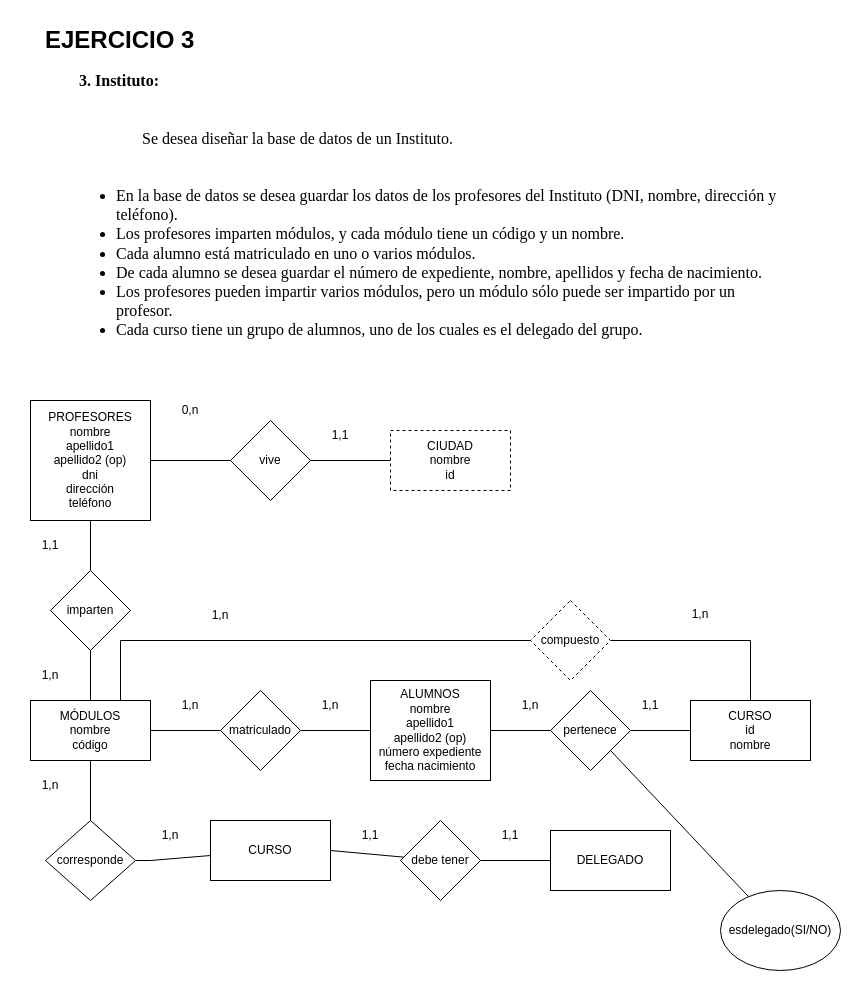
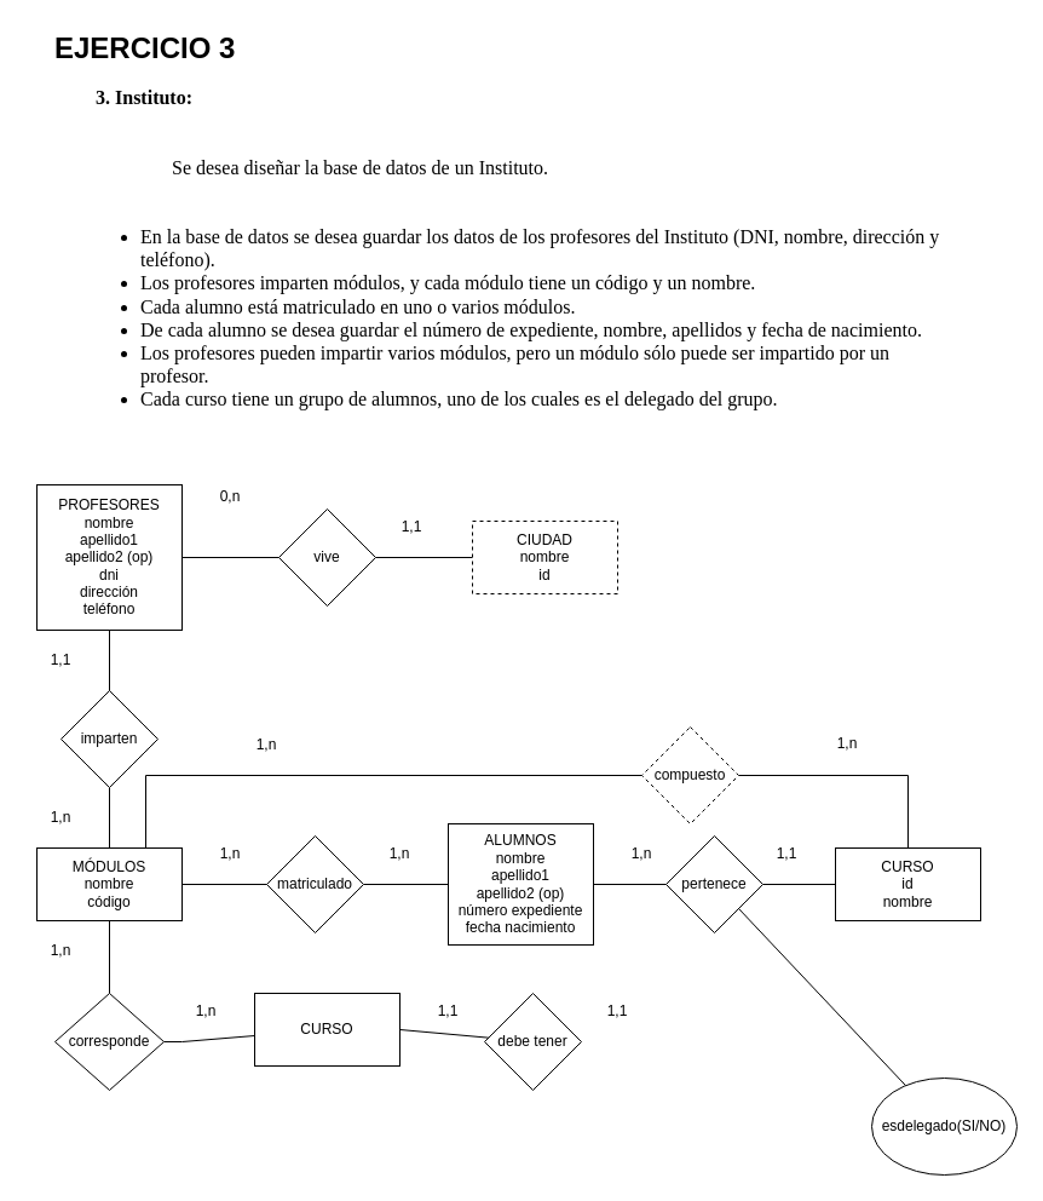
  <mxCell id="0" />
  <mxCell id="1" parent="0" />
  <mxCell id="2" value="&lt;h1&gt;EJERCICIO 3&lt;/h1&gt;&lt;ol start=&quot;3&quot; style=&quot;margin-top:0;margin-bottom:0;padding-inline-start:48px;&quot;&gt;&lt;li aria-level=&quot;1&quot; style=&quot;list-style-type: decimal; font-size: 12pt; font-family: &amp;quot;Liberation Serif&amp;quot;; color: rgb(0, 0, 0); background-color: transparent; font-weight: 700; font-style: normal; font-variant: normal; text-decoration: none; vertical-align: baseline; margin-left: 1.5pt;&quot; dir=&quot;ltr&quot;&gt;&lt;p role=&quot;presentation&quot; style=&quot;line-height:1.2;margin-top:0pt;margin-bottom:0pt;&quot; dir=&quot;ltr&quot;&gt;&lt;span style=&quot;font-size: 12pt; font-family: &amp;quot;Liberation Serif&amp;quot;; color: rgb(0, 0, 0); background-color: transparent; font-weight: 700; font-style: normal; font-variant: normal; text-decoration: none; vertical-align: baseline;&quot;&gt;Instituto:&amp;nbsp;&lt;/span&gt;&lt;/p&gt;&lt;/li&gt;&lt;/ol&gt;&lt;p&gt;&lt;b id=&quot;docs-internal-guid-e48b8a58-7fff-ed7d-64f9-67049ea9ce77&quot; style=&quot;font-weight:normal;&quot;&gt;&lt;br&gt;&lt;/b&gt;&lt;/p&gt;&lt;p style=&quot;line-height:1.2;margin-left: 72.75pt;margin-top:0pt;margin-bottom:0pt;&quot; dir=&quot;ltr&quot;&gt;&lt;span style=&quot;font-size: 12pt; font-family: &amp;quot;Liberation Serif&amp;quot;; color: rgb(0, 0, 0); background-color: transparent; font-weight: 400; font-style: normal; font-variant: normal; text-decoration: none; vertical-align: baseline;&quot;&gt;Se desea diseñar la base de datos de un Instituto.&lt;/span&gt;&lt;/p&gt;&lt;p&gt;&lt;br&gt;&lt;/p&gt;&lt;ul style=&quot;margin-top:0;margin-bottom:0;padding-inline-start:48px;&quot;&gt;&lt;li aria-level=&quot;1&quot; style=&quot;list-style-type: disc; font-size: 12pt; font-family: &amp;quot;Liberation Serif&amp;quot;; color: rgb(0, 0, 0); background-color: transparent; font-weight: 400; font-style: normal; font-variant: normal; text-decoration: none; vertical-align: baseline; margin-left: 17.25pt;&quot; dir=&quot;ltr&quot;&gt;&lt;p role=&quot;presentation&quot; style=&quot;line-height:1.2;margin-top:0pt;margin-bottom:0pt;&quot; dir=&quot;ltr&quot;&gt;&lt;span style=&quot;font-size: 12pt; font-family: &amp;quot;Liberation Serif&amp;quot;; color: rgb(0, 0, 0); background-color: transparent; font-weight: 400; font-style: normal; font-variant: normal; text-decoration: none; vertical-align: baseline;&quot;&gt;En la base de datos se desea guardar los datos de los profesores del Instituto (DNI, nombre, dirección y teléfono).&amp;nbsp;&lt;/span&gt;&lt;/p&gt;&lt;/li&gt;&lt;li aria-level=&quot;1&quot; style=&quot;list-style-type: disc; font-size: 12pt; font-family: &amp;quot;Liberation Serif&amp;quot;; color: rgb(0, 0, 0); background-color: transparent; font-weight: 400; font-style: normal; font-variant: normal; text-decoration: none; vertical-align: baseline; margin-left: 17.25pt;&quot; dir=&quot;ltr&quot;&gt;&lt;p role=&quot;presentation&quot; style=&quot;line-height:1.2;margin-top:0pt;margin-bottom:0pt;&quot; dir=&quot;ltr&quot;&gt;&lt;span style=&quot;font-size: 12pt; font-family: &amp;quot;Liberation Serif&amp;quot;; color: rgb(0, 0, 0); background-color: transparent; font-weight: 400; font-style: normal; font-variant: normal; text-decoration: none; vertical-align: baseline;&quot;&gt;Los profesores imparten módulos, y cada módulo tiene un código y un nombre.&amp;nbsp;&lt;/span&gt;&lt;/p&gt;&lt;/li&gt;&lt;li aria-level=&quot;1&quot; style=&quot;list-style-type: disc; font-size: 12pt; font-family: &amp;quot;Liberation Serif&amp;quot;; color: rgb(0, 0, 0); background-color: transparent; font-weight: 400; font-style: normal; font-variant: normal; text-decoration: none; vertical-align: baseline; margin-left: 17.25pt;&quot; dir=&quot;ltr&quot;&gt;&lt;p role=&quot;presentation&quot; style=&quot;line-height:1.2;margin-top:0pt;margin-bottom:0pt;&quot; dir=&quot;ltr&quot;&gt;&lt;span style=&quot;font-size: 12pt; font-family: &amp;quot;Liberation Serif&amp;quot;; color: rgb(0, 0, 0); background-color: transparent; font-weight: 400; font-style: normal; font-variant: normal; text-decoration: none; vertical-align: baseline;&quot;&gt;Cada alumno está matriculado en uno o varios módulos.&amp;nbsp;&lt;/span&gt;&lt;/p&gt;&lt;/li&gt;&lt;li aria-level=&quot;1&quot; style=&quot;list-style-type: disc; font-size: 12pt; font-family: &amp;quot;Liberation Serif&amp;quot;; color: rgb(0, 0, 0); background-color: transparent; font-weight: 400; font-style: normal; font-variant: normal; text-decoration: none; vertical-align: baseline; margin-left: 17.25pt;&quot; dir=&quot;ltr&quot;&gt;&lt;p role=&quot;presentation&quot; style=&quot;line-height:1.2;margin-top:0pt;margin-bottom:0pt;&quot; dir=&quot;ltr&quot;&gt;&lt;span style=&quot;font-size: 12pt; font-family: &amp;quot;Liberation Serif&amp;quot;; color: rgb(0, 0, 0); background-color: transparent; font-weight: 400; font-style: normal; font-variant: normal; text-decoration: none; vertical-align: baseline;&quot;&gt;De cada alumno se desea guardar el número de expediente, nombre, apellidos y fecha de nacimiento.&amp;nbsp;&lt;/span&gt;&lt;/p&gt;&lt;/li&gt;&lt;li aria-level=&quot;1&quot; style=&quot;list-style-type: disc; font-size: 12pt; font-family: &amp;quot;Liberation Serif&amp;quot;; color: rgb(0, 0, 0); background-color: transparent; font-weight: 400; font-style: normal; font-variant: normal; text-decoration: none; vertical-align: baseline; margin-left: 17.25pt;&quot; dir=&quot;ltr&quot;&gt;&lt;p role=&quot;presentation&quot; style=&quot;line-height:1.2;margin-top:0pt;margin-bottom:0pt;&quot; dir=&quot;ltr&quot;&gt;&lt;span style=&quot;font-size: 12pt; font-family: &amp;quot;Liberation Serif&amp;quot;; color: rgb(0, 0, 0); background-color: transparent; font-weight: 400; font-style: normal; font-variant: normal; text-decoration: none; vertical-align: baseline;&quot;&gt;Los profesores pueden impartir varios módulos, pero un módulo sólo puede ser impartido por un profesor.&amp;nbsp;&lt;/span&gt;&lt;/p&gt;&lt;/li&gt;&lt;li aria-level=&quot;1&quot; style=&quot;list-style-type: disc; font-size: 12pt; font-family: &amp;quot;Liberation Serif&amp;quot;; color: rgb(0, 0, 0); background-color: transparent; font-weight: 400; font-style: normal; font-variant: normal; text-decoration: none; vertical-align: baseline; margin-left: 17.25pt;&quot; dir=&quot;ltr&quot;&gt;&lt;p role=&quot;presentation&quot; style=&quot;line-height:1.2;margin-top:0pt;margin-bottom:0pt;&quot; dir=&quot;ltr&quot;&gt;&lt;span style=&quot;font-size: 12pt; font-family: &amp;quot;Liberation Serif&amp;quot;; color: rgb(0, 0, 0); background-color: transparent; font-weight: 400; font-style: normal; font-variant: normal; text-decoration: none; vertical-align: baseline;&quot;&gt;Cada curso tiene un grupo de alumnos, uno de los cuales es el delegado del grupo.&amp;nbsp;&lt;/span&gt;&lt;/p&gt;&lt;/li&gt;&lt;/ul&gt;" style="text;html=1;strokeColor=none;fillColor=none;spacing=5;spacingTop=-20;whiteSpace=wrap;overflow=hidden;rounded=0;" parent="1" vertex="1"><mxGeometry x="40" y="20" width="760" height="360" as="geometry" /></mxCell>
  <mxCell id="3" value="PROFESORES&lt;br&gt;nombre&lt;br&gt;apellido1&lt;br&gt;apellido2 (op)&lt;br&gt;dni&lt;br&gt;dirección&lt;br&gt;teléfono" style="rounded=0;whiteSpace=wrap;html=1;" parent="1" vertex="1"><mxGeometry x="30" y="400" width="120" height="120" as="geometry" /></mxCell>
  <mxCell id="4" value="" style="endArrow=none;html=1;rounded=0;exitX=1;exitY=0.5;exitDx=0;exitDy=0;startArrow=none;entryX=0;entryY=0.5;entryDx=0;entryDy=0;" parent="1" source="6" target="5" edge="1"><mxGeometry width="50" height="50" relative="1" as="geometry"><mxPoint x="470" y="240" as="sourcePoint" /><mxPoint x="250" y="300" as="targetPoint" /><Array as="points" /></mxGeometry></mxCell>
  <mxCell id="5" value="CIUDAD&lt;br&gt;nombre&lt;br&gt;id" style="rounded=0;whiteSpace=wrap;html=1;dashed=1;" parent="1" vertex="1"><mxGeometry x="390" y="430" width="120" height="60" as="geometry" /></mxCell>
  <mxCell id="6" value="vive" style="rhombus;whiteSpace=wrap;html=1;" parent="1" vertex="1"><mxGeometry x="230" y="420" width="80" height="80" as="geometry" /></mxCell>
  <mxCell id="7" value="" style="endArrow=none;html=1;rounded=0;exitX=1;exitY=0.5;exitDx=0;exitDy=0;entryX=0;entryY=0.5;entryDx=0;entryDy=0;" parent="1" source="3" target="6" edge="1"><mxGeometry width="50" height="50" relative="1" as="geometry"><mxPoint x="90" y="400" as="sourcePoint" /><mxPoint x="140" y="370" as="targetPoint" /><Array as="points" /></mxGeometry></mxCell>
  <mxCell id="8" value="1,1" style="text;html=1;strokeColor=none;fillColor=none;align=center;verticalAlign=middle;whiteSpace=wrap;rounded=0;" parent="1" vertex="1"><mxGeometry x="310" y="420" width="60" height="30" as="geometry" /></mxCell>
  <mxCell id="9" value="0,n" style="text;html=1;strokeColor=none;fillColor=none;align=center;verticalAlign=middle;whiteSpace=wrap;rounded=0;" parent="1" vertex="1"><mxGeometry x="160" y="395" width="60" height="30" as="geometry" /></mxCell>
  <mxCell id="10" value="" style="endArrow=none;html=1;rounded=0;exitX=0.5;exitY=1;exitDx=0;exitDy=0;startArrow=none;" parent="1" source="12" target="11" edge="1"><mxGeometry width="50" height="50" relative="1" as="geometry"><mxPoint x="470" y="450" as="sourcePoint" /><mxPoint x="90" y="720" as="targetPoint" /></mxGeometry></mxCell>
  <mxCell id="11" value="MÓDULOS&lt;br&gt;nombre&lt;br&gt;código" style="rounded=0;whiteSpace=wrap;html=1;" parent="1" vertex="1"><mxGeometry x="30" y="700" width="120" height="60" as="geometry" /></mxCell>
  <mxCell id="12" value="imparten" style="rhombus;whiteSpace=wrap;html=1;" parent="1" vertex="1"><mxGeometry x="50" y="570" width="80" height="80" as="geometry" /></mxCell>
  <mxCell id="13" value="" style="endArrow=none;html=1;rounded=0;exitX=0.5;exitY=1;exitDx=0;exitDy=0;" parent="1" source="3" target="12" edge="1"><mxGeometry width="50" height="50" relative="1" as="geometry"><mxPoint x="90" y="520" as="sourcePoint" /><mxPoint x="90" y="690" as="targetPoint" /></mxGeometry></mxCell>
  <mxCell id="14" value="1,1" style="text;html=1;strokeColor=none;fillColor=none;align=center;verticalAlign=middle;whiteSpace=wrap;rounded=0;" parent="1" vertex="1"><mxGeometry x="20" y="530" width="60" height="30" as="geometry" /></mxCell>
  <mxCell id="15" value="1,n" style="text;html=1;strokeColor=none;fillColor=none;align=center;verticalAlign=middle;whiteSpace=wrap;rounded=0;" parent="1" vertex="1"><mxGeometry x="20" y="660" width="60" height="30" as="geometry" /></mxCell>
  <mxCell id="16" value="" style="endArrow=none;html=1;rounded=0;exitX=1;exitY=0.5;exitDx=0;exitDy=0;startArrow=none;" parent="1" source="18" target="17" edge="1"><mxGeometry width="50" height="50" relative="1" as="geometry"><mxPoint x="470" y="540" as="sourcePoint" /><mxPoint x="410" y="730" as="targetPoint" /></mxGeometry></mxCell>
  <mxCell id="17" value="ALUMNOS&lt;br&gt;nombre&lt;br&gt;apellido1&lt;br&gt;apellido2 (op)&lt;br&gt;número expediente&lt;br&gt;fecha nacimiento" style="rounded=0;whiteSpace=wrap;html=1;" parent="1" vertex="1"><mxGeometry x="370" y="680" width="120" height="100" as="geometry" /></mxCell>
  <mxCell id="18" value="matriculado" style="rhombus;whiteSpace=wrap;html=1;" parent="1" vertex="1"><mxGeometry x="220" y="690" width="80" height="80" as="geometry" /></mxCell>
  <mxCell id="19" value="" style="endArrow=none;html=1;rounded=0;exitX=1;exitY=0.5;exitDx=0;exitDy=0;" parent="1" source="11" target="18" edge="1"><mxGeometry width="50" height="50" relative="1" as="geometry"><mxPoint x="150" y="730" as="sourcePoint" /><mxPoint x="350" y="730" as="targetPoint" /></mxGeometry></mxCell>
  <mxCell id="20" value="1,n" style="text;html=1;strokeColor=none;fillColor=none;align=center;verticalAlign=middle;whiteSpace=wrap;rounded=0;" parent="1" vertex="1"><mxGeometry x="160" y="690" width="60" height="30" as="geometry" /></mxCell>
  <mxCell id="21" value="1,n" style="text;html=1;strokeColor=none;fillColor=none;align=center;verticalAlign=middle;whiteSpace=wrap;rounded=0;" parent="1" vertex="1"><mxGeometry x="300" y="690" width="60" height="30" as="geometry" /></mxCell>
  <mxCell id="22" value="" style="endArrow=none;html=1;rounded=0;exitX=1;exitY=0.5;exitDx=0;exitDy=0;startArrow=none;" parent="1" source="24" target="23" edge="1"><mxGeometry width="50" height="50" relative="1" as="geometry"><mxPoint x="470" y="690" as="sourcePoint" /><mxPoint x="210" y="860" as="targetPoint" /><Array as="points"><mxPoint x="150" y="860" /></Array></mxGeometry></mxCell>
  <mxCell id="23" value="CURSO" style="rounded=0;whiteSpace=wrap;html=1;" parent="1" vertex="1"><mxGeometry x="210" y="820" width="120" height="60" as="geometry" /></mxCell>
  <mxCell id="24" value="corresponde" style="rhombus;whiteSpace=wrap;html=1;" parent="1" vertex="1"><mxGeometry x="45" y="820" width="90" height="80" as="geometry" /></mxCell>
  <mxCell id="25" value="" style="endArrow=none;html=1;rounded=0;exitX=0.5;exitY=1;exitDx=0;exitDy=0;" parent="1" source="11" target="24" edge="1"><mxGeometry width="50" height="50" relative="1" as="geometry"><mxPoint x="90" y="760" as="sourcePoint" /><mxPoint x="190" y="840" as="targetPoint" /><Array as="points" /></mxGeometry></mxCell>
  <mxCell id="26" value="1,n" style="text;html=1;strokeColor=none;fillColor=none;align=center;verticalAlign=middle;whiteSpace=wrap;rounded=0;" parent="1" vertex="1"><mxGeometry x="20" y="770" width="60" height="30" as="geometry" /></mxCell>
  <mxCell id="27" value="1,n" style="text;html=1;strokeColor=none;fillColor=none;align=center;verticalAlign=middle;whiteSpace=wrap;rounded=0;" parent="1" vertex="1"><mxGeometry x="140" y="820" width="60" height="30" as="geometry" /></mxCell>
- <mxCell id="28" value="" style="endArrow=none;html=1;rounded=0;exitX=1;exitY=0.5;exitDx=0;exitDy=0;startArrow=none;" parent="1" source="30" target="29" edge="1"><mxGeometry width="50" height="50" relative="1" as="geometry"><mxPoint x="470" y="560" as="sourcePoint" /><mxPoint x="560" y="860" as="targetPoint" /></mxGeometry></mxCell>
- <mxCell id="29" value="DELEGADO" style="rounded=0;whiteSpace=wrap;html=1;" parent="1" vertex="1"><mxGeometry x="550" y="830" width="120" height="60" as="geometry" /></mxCell>
  <mxCell id="30" value="debe tener" style="rhombus;whiteSpace=wrap;html=1;" parent="1" vertex="1"><mxGeometry x="400" y="820" width="80" height="80" as="geometry" /></mxCell>
  <mxCell id="31" value="" style="endArrow=none;html=1;rounded=0;exitX=1;exitY=0.5;exitDx=0;exitDy=0;" parent="1" source="23" target="30" edge="1"><mxGeometry width="50" height="50" relative="1" as="geometry"><mxPoint x="330" y="860" as="sourcePoint" /><mxPoint x="550" y="860" as="targetPoint" /></mxGeometry></mxCell>
  <mxCell id="32" value="1,1" style="text;html=1;strokeColor=none;fillColor=none;align=center;verticalAlign=middle;whiteSpace=wrap;rounded=0;" parent="1" vertex="1"><mxGeometry x="340" y="820" width="60" height="30" as="geometry" /></mxCell>
  <mxCell id="33" value="1,1" style="text;html=1;strokeColor=none;fillColor=none;align=center;verticalAlign=middle;whiteSpace=wrap;rounded=0;" parent="1" vertex="1"><mxGeometry x="480" y="820" width="60" height="30" as="geometry" /></mxCell>
  <mxCell id="34" value="CURSO&lt;br&gt;id&lt;br&gt;nombre" style="rounded=0;whiteSpace=wrap;html=1;" parent="1" vertex="1"><mxGeometry x="690" y="700" width="120" height="60" as="geometry" /></mxCell>
  <mxCell id="35" value="" style="endArrow=none;html=1;rounded=0;entryX=0;entryY=0.5;entryDx=0;entryDy=0;exitX=1;exitY=0.5;exitDx=0;exitDy=0;startArrow=none;" parent="1" source="36" target="34" edge="1"><mxGeometry width="50" height="50" relative="1" as="geometry"><mxPoint x="390" y="550" as="sourcePoint" /><mxPoint x="440" y="500" as="targetPoint" /></mxGeometry></mxCell>
  <mxCell id="36" value="pertenece" style="rhombus;whiteSpace=wrap;html=1;" parent="1" vertex="1"><mxGeometry x="550" y="690" width="80" height="80" as="geometry" /></mxCell>
  <mxCell id="37" value="" style="endArrow=none;html=1;rounded=0;entryX=0;entryY=0.5;entryDx=0;entryDy=0;exitX=1;exitY=0.5;exitDx=0;exitDy=0;" parent="1" source="17" target="36" edge="1"><mxGeometry width="50" height="50" relative="1" as="geometry"><mxPoint x="490" y="730" as="sourcePoint" /><mxPoint x="690" y="730" as="targetPoint" /></mxGeometry></mxCell>
  <mxCell id="38" value="1,n" style="text;html=1;strokeColor=none;fillColor=none;align=center;verticalAlign=middle;whiteSpace=wrap;rounded=0;" parent="1" vertex="1"><mxGeometry x="500" y="690" width="60" height="30" as="geometry" /></mxCell>
  <mxCell id="39" value="1,1" style="text;html=1;strokeColor=none;fillColor=none;align=center;verticalAlign=middle;whiteSpace=wrap;rounded=0;" parent="1" vertex="1"><mxGeometry x="620" y="690" width="60" height="30" as="geometry" /></mxCell>
  <mxCell id="40" value="" style="endArrow=none;html=1;rounded=0;entryX=0.5;entryY=0;entryDx=0;entryDy=0;exitX=1;exitY=0.5;exitDx=0;exitDy=0;startArrow=none;" parent="1" source="41" target="34" edge="1"><mxGeometry width="50" height="50" relative="1" as="geometry"><mxPoint x="370" y="530" as="sourcePoint" /><mxPoint x="420" y="480" as="targetPoint" /><Array as="points"><mxPoint x="750" y="640" /></Array></mxGeometry></mxCell>
  <mxCell id="41" value="compuesto" style="rhombus;whiteSpace=wrap;html=1;dashed=1;" parent="1" vertex="1"><mxGeometry x="530" y="600" width="80" height="80" as="geometry" /></mxCell>
  <mxCell id="42" value="" style="endArrow=none;html=1;rounded=0;entryX=0;entryY=0.5;entryDx=0;entryDy=0;exitX=0.75;exitY=0;exitDx=0;exitDy=0;" parent="1" source="11" target="41" edge="1"><mxGeometry width="50" height="50" relative="1" as="geometry"><mxPoint x="120" y="700" as="sourcePoint" /><mxPoint x="750" y="700" as="targetPoint" /><Array as="points"><mxPoint x="120" y="640" /></Array></mxGeometry></mxCell>
  <mxCell id="43" value="1,n" style="text;html=1;strokeColor=none;fillColor=none;align=center;verticalAlign=middle;whiteSpace=wrap;rounded=0;" parent="1" vertex="1"><mxGeometry x="190" y="600" width="60" height="30" as="geometry" /></mxCell>
  <mxCell id="44" value="1,n" style="text;html=1;strokeColor=none;fillColor=none;align=center;verticalAlign=middle;whiteSpace=wrap;rounded=0;" parent="1" vertex="1"><mxGeometry x="670" y="599" width="60" height="30" as="geometry" /></mxCell>
  <mxCell id="45" value="" style="endArrow=none;html=1;rounded=0;entryX=1;entryY=1;entryDx=0;entryDy=0;" parent="1" source="46" target="36" edge="1"><mxGeometry width="50" height="50" relative="1" as="geometry"><mxPoint x="780" y="930" as="sourcePoint" /><mxPoint x="420" y="480" as="targetPoint" /></mxGeometry></mxCell>
  <mxCell id="46" value="esdelegado(SI/NO)" style="ellipse;whiteSpace=wrap;html=1;" parent="1" vertex="1"><mxGeometry x="720" y="890" width="120" height="80" as="geometry" /></mxCell>
